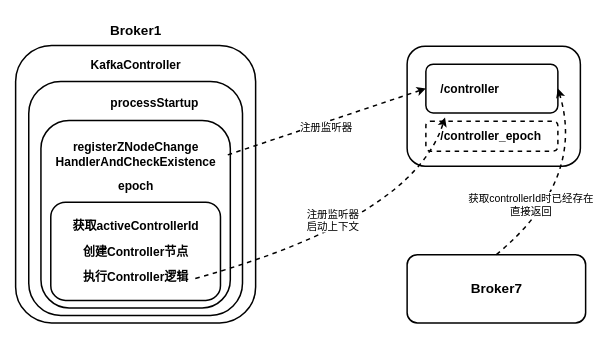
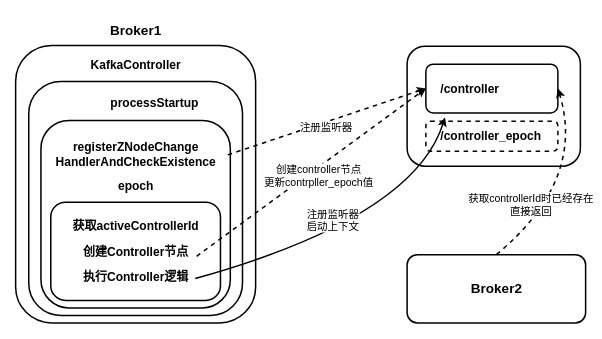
  <mxCell id="0" />
  <mxCell id="1" parent="0" />
  <mxCell id="2" value="" style="rounded=1;whiteSpace=wrap;html=1;strokeWidth=2;" vertex="1" parent="1"><mxGeometry x="20" y="60" width="320" height="370" as="geometry" /></mxCell>
  <mxCell id="3" value="" style="rounded=1;whiteSpace=wrap;html=1;strokeWidth=2;" vertex="1" parent="1"><mxGeometry x="37.5" y="108" width="285" height="312" as="geometry" /></mxCell>
  <mxCell id="4" value="" style="rounded=1;whiteSpace=wrap;html=1;strokeWidth=2;" vertex="1" parent="1"><mxGeometry x="53.75" y="160" width="252.5" height="250" as="geometry" /></mxCell>
  <mxCell id="5" value="&lt;b&gt;&lt;font style=&quot;font-size: 16px;&quot;&gt;KafkaController&lt;/font&gt;&lt;/b&gt;" style="text;html=1;align=center;verticalAlign=middle;resizable=0;points=[];autosize=1;strokeColor=none;fillColor=none;" vertex="1" parent="1"><mxGeometry x="110" y="71" width="140" height="30" as="geometry" /></mxCell>
  <mxCell id="6" value="&lt;b&gt;&lt;font style=&quot;font-size: 16px;&quot;&gt;processStartup&lt;/font&gt;&lt;/b&gt;" style="text;html=1;align=center;verticalAlign=middle;resizable=0;points=[];autosize=1;strokeColor=none;fillColor=none;" vertex="1" parent="1"><mxGeometry x="135" y="122" width="140" height="30" as="geometry" /></mxCell>
  <mxCell id="7" value="&lt;b style=&quot;font-size: 16px;&quot;&gt;&lt;span style=&quot;&quot;&gt;register&lt;/span&gt;ZNodeChange&lt;br&gt;HandlerAndCheckExistence&lt;/b&gt;" style="text;html=1;align=center;verticalAlign=middle;resizable=0;points=[];autosize=1;strokeColor=none;fillColor=none;" vertex="1" parent="1"><mxGeometry x="60" y="180" width="240" height="50" as="geometry" /></mxCell>
  <mxCell id="8" value="&lt;span style=&quot;font-size: 16px;&quot;&gt;&lt;b&gt;epoch&lt;/b&gt;&lt;/span&gt;" style="text;html=1;align=center;verticalAlign=middle;resizable=0;points=[];autosize=1;strokeColor=none;fillColor=none;" vertex="1" parent="1"><mxGeometry x="150" y="232" width="60" height="30" as="geometry" /></mxCell>
  <mxCell id="9" value="" style="rounded=1;whiteSpace=wrap;html=1;strokeWidth=2;" vertex="1" parent="1"><mxGeometry x="66.88" y="269" width="226.25" height="131" as="geometry" /></mxCell>
  <mxCell id="10" value="&lt;span style=&quot;font-size: 16px;&quot;&gt;&lt;b&gt;获取activeControllerId&lt;/b&gt;&lt;/span&gt;" style="text;html=1;align=center;verticalAlign=middle;resizable=0;points=[];autosize=1;strokeColor=none;fillColor=none;" vertex="1" parent="1"><mxGeometry x="85" y="285" width="190" height="30" as="geometry" /></mxCell>
  <mxCell id="11" value="&lt;span style=&quot;font-size: 16px;&quot;&gt;&lt;b&gt;创建Controller节点&lt;/b&gt;&lt;/span&gt;" style="text;html=1;align=center;verticalAlign=middle;resizable=0;points=[];autosize=1;strokeColor=none;fillColor=none;" vertex="1" parent="1"><mxGeometry x="100" y="320" width="160" height="30" as="geometry" /></mxCell>
  <mxCell id="12" value="&lt;span style=&quot;font-size: 16px;&quot;&gt;&lt;b&gt;执行Controller逻辑&lt;/b&gt;&lt;/span&gt;" style="text;html=1;align=center;verticalAlign=middle;resizable=0;points=[];autosize=1;strokeColor=none;fillColor=none;" vertex="1" parent="1"><mxGeometry x="100.01" y="354" width="160" height="30" as="geometry" /></mxCell>
  <mxCell id="13" value="" style="rounded=1;whiteSpace=wrap;html=1;strokeWidth=2;" vertex="1" parent="1"><mxGeometry x="542" y="61" width="231" height="160" as="geometry" /></mxCell>
  <mxCell id="14" value="&lt;font style=&quot;font-size: 16px;&quot;&gt;&lt;b&gt;&amp;nbsp; &amp;nbsp; /controller&lt;/b&gt;&lt;/font&gt;" style="rounded=1;whiteSpace=wrap;html=1;strokeWidth=2;align=left;" vertex="1" parent="1"><mxGeometry x="567" y="85" width="176" height="65" as="geometry" /></mxCell>
  <mxCell id="15" value="&lt;font style=&quot;font-size: 16px;&quot;&gt;&lt;b&gt;&amp;nbsp; &amp;nbsp; /controller_epoch&lt;/b&gt;&lt;/font&gt;" style="rounded=1;whiteSpace=wrap;html=1;strokeWidth=2;align=left;dashed=1;" vertex="1" parent="1"><mxGeometry x="567" y="161" width="176" height="40" as="geometry" /></mxCell>
  <mxCell id="16" value="" style="endArrow=classic;html=1;rounded=0;exitX=1.012;exitY=0.52;exitDx=0;exitDy=0;exitPerimeter=0;entryX=0;entryY=0.5;entryDx=0;entryDy=0;strokeWidth=2;dashed=1;" edge="1" parent="1" source="7" target="14"><mxGeometry width="50" height="50" relative="1" as="geometry"><mxPoint x="460" y="300" as="sourcePoint" /><mxPoint x="510" y="250" as="targetPoint" /></mxGeometry></mxCell>
  <mxCell id="17" value="&lt;font style=&quot;font-size: 14px;&quot;&gt;注册监听器&lt;/font&gt;" style="edgeLabel;html=1;align=center;verticalAlign=middle;resizable=0;points=[];" vertex="1" connectable="0" parent="16"><mxGeometry x="-0.189" relative="1" as="geometry"><mxPoint x="23" y="-1" as="offset" /></mxGeometry></mxCell>
- <mxCell id="20" value="" style="curved=1;endArrow=classic;html=1;rounded=0;exitX=0.997;exitY=0.56;exitDx=0;exitDy=0;exitPerimeter=0;entryX=0.145;entryY=1.095;entryDx=0;entryDy=0;entryPerimeter=0;strokeWidth=2;dashed=1;" edge="1" parent="1" source="12" target="14"><mxGeometry width="50" height="50" relative="1" as="geometry"><mxPoint x="460" y="290" as="sourcePoint" /><mxPoint x="510" y="240" as="targetPoint" /><Array as="points"><mxPoint x="550" y="290" /></Array></mxGeometry></mxCell>
+ <mxCell id="18" value="" style="endArrow=classic;html=1;rounded=0;exitX=1.008;exitY=0.707;exitDx=0;exitDy=0;exitPerimeter=0;entryX=0;entryY=0.5;entryDx=0;entryDy=0;strokeWidth=2;dashed=1;" edge="1" parent="1" source="11" target="14"><mxGeometry width="50" height="50" relative="1" as="geometry"><mxPoint x="460" y="300" as="sourcePoint" /><mxPoint x="510" y="250" as="targetPoint" /></mxGeometry></mxCell>
+ <mxCell id="19" value="&lt;font style=&quot;font-size: 14px;&quot;&gt;创建controller节点&lt;br&gt;更新contrpller_epoch值&lt;/font&gt;" style="edgeLabel;html=1;align=center;verticalAlign=middle;resizable=0;points=[];" vertex="1" connectable="0" parent="18"><mxGeometry x="-0.211" y="1" relative="1" as="geometry"><mxPoint x="43" y="-19" as="offset" /></mxGeometry></mxCell>
+ <mxCell id="20" value="" style="curved=1;endArrow=classic;html=1;rounded=0;exitX=0.997;exitY=0.56;exitDx=0;exitDy=0;exitPerimeter=0;entryX=0.145;entryY=1.095;entryDx=0;entryDy=0;entryPerimeter=0;strokeWidth=2;dashed=0;" edge="1" parent="1" source="12" target="14"><mxGeometry width="50" height="50" relative="1" as="geometry"><mxPoint x="460" y="290" as="sourcePoint" /><mxPoint x="510" y="240" as="targetPoint" /><Array as="points"><mxPoint x="550" y="290" /></Array></mxGeometry></mxCell>
  <mxCell id="21" value="&lt;font style=&quot;font-size: 14px;&quot;&gt;注册监听器&lt;br&gt;启动上下文&lt;/font&gt;" style="edgeLabel;html=1;align=center;verticalAlign=middle;resizable=0;points=[];" vertex="1" connectable="0" parent="20"><mxGeometry x="-0.173" relative="1" as="geometry"><mxPoint x="7" y="-29" as="offset" /></mxGeometry></mxCell>
  <mxCell id="22" value="&lt;b&gt;&lt;font style=&quot;font-size: 18px;&quot;&gt;Broker1&lt;/font&gt;&lt;/b&gt;" style="text;html=1;align=center;verticalAlign=middle;resizable=0;points=[];autosize=1;strokeColor=none;fillColor=none;" vertex="1" parent="1"><mxGeometry x="135.01" y="20" width="90" height="40" as="geometry" /></mxCell>
  <mxCell id="23" value="" style="rounded=1;whiteSpace=wrap;html=1;strokeWidth=2;" vertex="1" parent="1"><mxGeometry x="542" y="339" width="238" height="91" as="geometry" /></mxCell>
- <mxCell id="24" value="&lt;b&gt;&lt;font style=&quot;font-size: 18px;&quot;&gt;Broker7&lt;/font&gt;&lt;/b&gt;" style="text;html=1;align=center;verticalAlign=middle;resizable=0;points=[];autosize=1;strokeColor=none;fillColor=none;" vertex="1" parent="1"><mxGeometry x="616" y="364.5" width="90" height="40" as="geometry" /></mxCell>
+ <mxCell id="24" value="&lt;b&gt;&lt;font style=&quot;font-size: 18px;&quot;&gt;Broker2&lt;/font&gt;&lt;/b&gt;" style="text;html=1;align=center;verticalAlign=middle;resizable=0;points=[];autosize=1;strokeColor=none;fillColor=none;" vertex="1" parent="1"><mxGeometry x="616" y="364.5" width="90" height="40" as="geometry" /></mxCell>
  <mxCell id="25" value="" style="curved=1;endArrow=classic;html=1;rounded=0;exitX=0.5;exitY=0;exitDx=0;exitDy=0;entryX=1;entryY=0.5;entryDx=0;entryDy=0;strokeWidth=2;dashed=1;" edge="1" parent="1" source="23" target="14"><mxGeometry width="50" height="50" relative="1" as="geometry"><mxPoint x="560" y="270" as="sourcePoint" /><mxPoint x="610" y="220" as="targetPoint" /><Array as="points"><mxPoint x="780" y="240" /></Array></mxGeometry></mxCell>
  <mxCell id="26" value="&lt;font style=&quot;font-size: 14px;&quot;&gt;获取controllerId时已经存在&lt;br&gt;直接返回&lt;/font&gt;" style="edgeLabel;html=1;align=center;verticalAlign=middle;resizable=0;points=[];" vertex="1" connectable="0" parent="25"><mxGeometry x="-0.183" y="26" relative="1" as="geometry"><mxPoint x="-27" y="27" as="offset" /></mxGeometry></mxCell>
